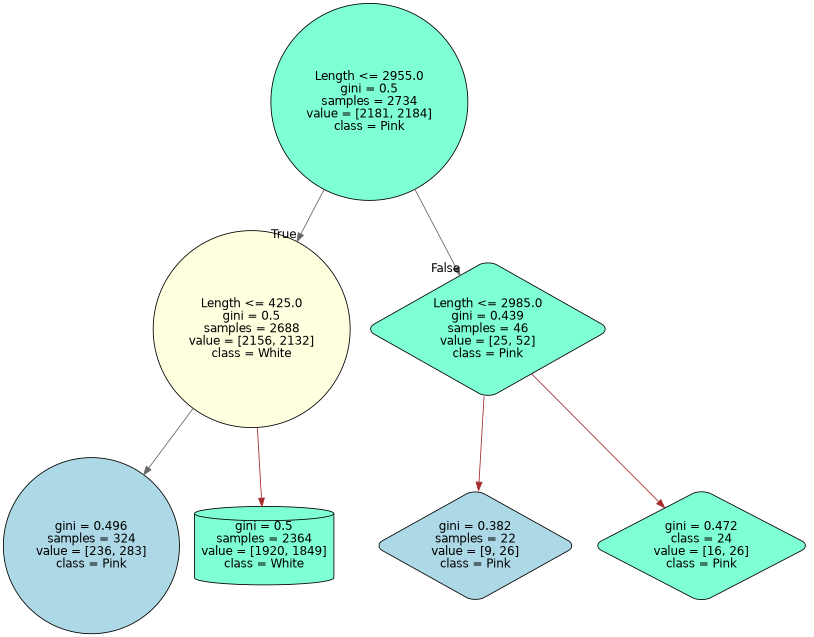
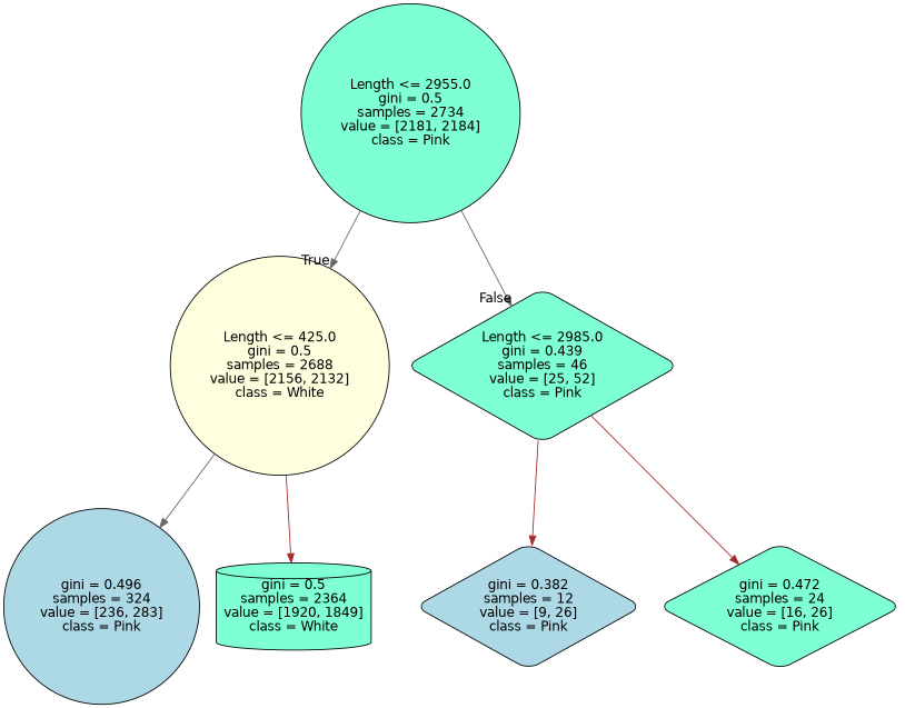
  digraph {
    node [color=black fillcolor=aquamarine fontname=helvetica shape=circle style="filled, rounded"]
    edge [color=gray40 fontname=helvetica]
    n1 [label="Length <= 2955.0\ngini = 0.5\nsamples = 2734\nvalue = [2181, 2184]\nclass = Pink"]
    n2 [fillcolor=lightyellow label="Length <= 425.0\ngini = 0.5\nsamples = 2688\nvalue = [2156, 2132]\nclass = White"]
    n3 [label="Length <= 2985.0\ngini = 0.439\nsamples = 46\nvalue = [25, 52]\nclass = Pink" shape=diamond]
    n4 [fillcolor=lightblue label="gini = 0.496\nsamples = 324\nvalue = [236, 283]\nclass = Pink"]
    n5 [label="gini = 0.5\nsamples = 2364\nvalue = [1920, 1849]\nclass = White" shape=cylinder]
-   n6 [fillcolor=lightblue label="gini = 0.382\nsamples = 22\nvalue = [9, 26]\nclass = Pink" shape=diamond]
-   n7 [label="gini = 0.472\nclass = 24\nvalue = [16, 26]\nclass = Pink" shape=diamond]
+   n6 [fillcolor=lightblue label="gini = 0.382\nsamples = 12\nvalue = [9, 26]\nclass = Pink" shape=diamond]
+   n7 [label="gini = 0.472\nsamples = 24\nvalue = [16, 26]\nclass = Pink" shape=diamond]
    n1 -> n2 [headlabel=True labelangle=45 labeldistance=2.5]
    n1 -> n3 [headlabel=False labelangle=-45 labeldistance=2.5]
    n2 -> n4
    n2 -> n5 [color=brown]
    n3 -> n6 [color=brown]
    n3 -> n7 [color=brown]
  }
